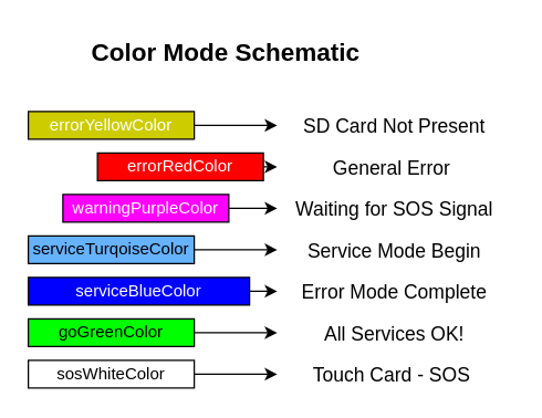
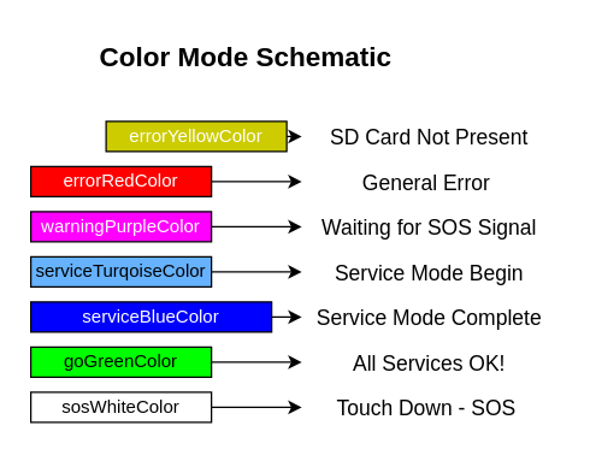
  <mxCell id="0" />
  <mxCell id="1" parent="0" />
  <mxCell id="2" style="edgeStyle=orthogonalEdgeStyle;rounded=0;orthogonalLoop=1;jettySize=auto;html=1;exitX=0;exitY=0.5;exitDx=0;exitDy=0;fontSize=18;" parent="1" source="3" edge="1"><mxGeometry relative="1" as="geometry"><mxPoint x="200" y="180" as="targetPoint" /></mxGeometry></mxCell>
  <mxCell id="3" value="serviceTurqoiseColor" style="rounded=0;whiteSpace=wrap;html=1;direction=west;fillColor=#66B2FF;" parent="1" vertex="1"><mxGeometry x="20" y="170" width="120" height="20" as="geometry" /></mxCell>
  <mxCell id="4" style="edgeStyle=orthogonalEdgeStyle;rounded=0;orthogonalLoop=1;jettySize=auto;html=1;exitX=0;exitY=0.5;exitDx=0;exitDy=0;fontSize=18;" parent="1" source="5" edge="1"><mxGeometry relative="1" as="geometry"><mxPoint x="200" y="90" as="targetPoint" /></mxGeometry></mxCell>
- <mxCell id="5" value="&lt;font color=&quot;#ffffff&quot;&gt;errorYellowColor&lt;/font&gt;" style="rounded=0;whiteSpace=wrap;html=1;direction=west;fillColor=#CCCC00;" parent="1" vertex="1"><mxGeometry x="20" y="80" width="120" height="20" as="geometry" /></mxCell>
+ <mxCell id="5" value="&lt;font color=&quot;#ffffff&quot;&gt;errorYellowColor&lt;/font&gt;" style="rounded=0;whiteSpace=wrap;html=1;direction=west;fillColor=#CCCC00;" parent="1" vertex="1"><mxGeometry x="70" y="80" width="120" height="20" as="geometry" /></mxCell>
  <mxCell id="6" style="edgeStyle=orthogonalEdgeStyle;rounded=0;orthogonalLoop=1;jettySize=auto;html=1;exitX=0;exitY=0.5;exitDx=0;exitDy=0;fontSize=18;" parent="1" source="7" edge="1"><mxGeometry relative="1" as="geometry"><mxPoint x="200" y="150" as="targetPoint" /></mxGeometry></mxCell>
- <mxCell id="7" value="&lt;font color=&quot;#ffffff&quot;&gt;warningPurpleColor&lt;/font&gt;" style="rounded=0;whiteSpace=wrap;html=1;direction=west;fillColor=#FF00FF;" parent="1" vertex="1"><mxGeometry x="45" y="140" width="120" height="20" as="geometry" /></mxCell>
+ <mxCell id="7" value="&lt;font color=&quot;#ffffff&quot;&gt;warningPurpleColor&lt;/font&gt;" style="rounded=0;whiteSpace=wrap;html=1;direction=west;fillColor=#FF00FF;" parent="1" vertex="1"><mxGeometry x="20" y="140" width="120" height="20" as="geometry" /></mxCell>
  <mxCell id="8" style="edgeStyle=orthogonalEdgeStyle;rounded=0;orthogonalLoop=1;jettySize=auto;html=1;exitX=0;exitY=0.5;exitDx=0;exitDy=0;fontSize=18;" parent="1" source="9" edge="1"><mxGeometry relative="1" as="geometry"><mxPoint x="200" y="120" as="targetPoint" /></mxGeometry></mxCell>
- <mxCell id="9" value="&lt;font color=&quot;#ffffff&quot;&gt;errorRedColor&lt;/font&gt;" style="rounded=0;whiteSpace=wrap;html=1;direction=west;fillColor=#FF0000;" parent="1" vertex="1"><mxGeometry x="70" y="110" width="120" height="20" as="geometry" /></mxCell>
+ <mxCell id="9" value="&lt;font color=&quot;#ffffff&quot;&gt;errorRedColor&lt;/font&gt;" style="rounded=0;whiteSpace=wrap;html=1;direction=west;fillColor=#FF0000;" parent="1" vertex="1"><mxGeometry x="20" y="110" width="120" height="20" as="geometry" /></mxCell>
  <mxCell id="10" style="edgeStyle=orthogonalEdgeStyle;rounded=0;orthogonalLoop=1;jettySize=auto;html=1;exitX=0;exitY=0.5;exitDx=0;exitDy=0;fontSize=18;" parent="1" source="11" edge="1"><mxGeometry relative="1" as="geometry"><mxPoint x="200" y="210" as="targetPoint" /></mxGeometry></mxCell>
  <mxCell id="11" value="&lt;font color=&quot;#ffffff&quot;&gt;serviceBlueColor&lt;/font&gt;" style="rounded=0;whiteSpace=wrap;html=1;direction=west;fillColor=#0000FF;" parent="1" vertex="1"><mxGeometry x="20" y="200" width="160" height="20" as="geometry" /></mxCell>
  <mxCell id="12" style="edgeStyle=orthogonalEdgeStyle;rounded=0;orthogonalLoop=1;jettySize=auto;html=1;exitX=0;exitY=0.5;exitDx=0;exitDy=0;fontSize=18;" parent="1" source="13" edge="1"><mxGeometry relative="1" as="geometry"><mxPoint x="200" y="240" as="targetPoint" /></mxGeometry></mxCell>
  <mxCell id="13" value="goGreenColor" style="rounded=0;whiteSpace=wrap;html=1;direction=west;fillColor=#00FF00;" parent="1" vertex="1"><mxGeometry x="20" y="230" width="120" height="20" as="geometry" /></mxCell>
  <mxCell id="14" style="edgeStyle=orthogonalEdgeStyle;rounded=0;orthogonalLoop=1;jettySize=auto;html=1;exitX=0;exitY=0.5;exitDx=0;exitDy=0;fontSize=18;" parent="1" source="15" edge="1"><mxGeometry relative="1" as="geometry"><mxPoint x="200" y="270" as="targetPoint" /></mxGeometry></mxCell>
  <mxCell id="15" value="sosWhiteColor" style="rounded=0;whiteSpace=wrap;html=1;direction=west;" parent="1" vertex="1"><mxGeometry x="20" y="260" width="120" height="20" as="geometry" /></mxCell>
  <mxCell id="16" value="Color Mode Schematic" style="text;strokeColor=none;fillColor=none;spacingLeft=4;spacingRight=4;overflow=hidden;rotatable=0;points=[[0,0.5],[1,0.5]];portConstraint=eastwest;fontSize=18;fontStyle=1" parent="1" vertex="1"><mxGeometry x="60" y="20" width="260" height="50" as="geometry" /></mxCell>
  <mxCell id="17" value="&lt;font style=&quot;font-size: 14px;&quot; color=&quot;#000000&quot;&gt;SD Card Not Present&lt;/font&gt;" style="text;html=1;align=center;verticalAlign=middle;whiteSpace=wrap;rounded=0;fontSize=18;" parent="1" vertex="1"><mxGeometry x="200" y="80" width="170" height="20" as="geometry" /></mxCell>
  <mxCell id="18" value="&lt;font color=&quot;#000000&quot;&gt;&lt;span style=&quot;font-size: 14px;&quot;&gt;Waiting for SOS Signal&lt;/span&gt;&lt;/font&gt;" style="text;html=1;align=center;verticalAlign=middle;whiteSpace=wrap;rounded=0;fontSize=18;" parent="1" vertex="1"><mxGeometry x="200" y="140" width="170" height="20" as="geometry" /></mxCell>
  <mxCell id="19" value="&lt;font style=&quot;font-size: 14px;&quot; color=&quot;#000000&quot;&gt;General Error&amp;nbsp;&lt;/font&gt;" style="text;html=1;align=center;verticalAlign=middle;whiteSpace=wrap;rounded=0;fontSize=18;" parent="1" vertex="1"><mxGeometry x="200" y="110" width="170" height="20" as="geometry" /></mxCell>
  <mxCell id="20" style="edgeStyle=orthogonalEdgeStyle;rounded=0;orthogonalLoop=1;jettySize=auto;html=1;exitX=0.5;exitY=1;exitDx=0;exitDy=0;fontSize=14;fontColor=#000000;" parent="1" source="19" target="19" edge="1"><mxGeometry relative="1" as="geometry" /></mxCell>
  <mxCell id="21" value="&lt;font style=&quot;font-size: 14px;&quot; color=&quot;#000000&quot;&gt;Service Mode Begin&lt;/font&gt;" style="text;html=1;align=center;verticalAlign=middle;whiteSpace=wrap;rounded=0;fontSize=18;" parent="1" vertex="1"><mxGeometry x="200" y="170" width="170" height="20" as="geometry" /></mxCell>
- <mxCell id="22" value="&lt;font style=&quot;font-size: 14px;&quot; color=&quot;#000000&quot;&gt;Error Mode Complete&lt;/font&gt;" style="text;html=1;align=center;verticalAlign=middle;whiteSpace=wrap;rounded=0;fontSize=18;" parent="1" vertex="1"><mxGeometry x="200" y="200" width="170" height="20" as="geometry" /></mxCell>
+ <mxCell id="22" value="&lt;font style=&quot;font-size: 14px;&quot; color=&quot;#000000&quot;&gt;Service Mode Complete&lt;/font&gt;" style="text;html=1;align=center;verticalAlign=middle;whiteSpace=wrap;rounded=0;fontSize=18;" parent="1" vertex="1"><mxGeometry x="200" y="200" width="170" height="20" as="geometry" /></mxCell>
  <mxCell id="23" value="&lt;font style=&quot;font-size: 14px;&quot; color=&quot;#000000&quot;&gt;All Services OK!&lt;/font&gt;" style="text;html=1;align=center;verticalAlign=middle;whiteSpace=wrap;rounded=0;fontSize=18;" parent="1" vertex="1"><mxGeometry x="200" y="230" width="170" height="20" as="geometry" /></mxCell>
- <mxCell id="24" value="&lt;font style=&quot;font-size: 14px;&quot; color=&quot;#000000&quot;&gt;Touch Card - SOS&amp;nbsp;&lt;/font&gt;" style="text;html=1;align=center;verticalAlign=middle;whiteSpace=wrap;rounded=0;fontSize=18;" parent="1" vertex="1"><mxGeometry x="200" y="260" width="170" height="20" as="geometry" /></mxCell>
+ <mxCell id="24" value="&lt;font style=&quot;font-size: 14px;&quot; color=&quot;#000000&quot;&gt;Touch Down - SOS&amp;nbsp;&lt;/font&gt;" style="text;html=1;align=center;verticalAlign=middle;whiteSpace=wrap;rounded=0;fontSize=18;" parent="1" vertex="1"><mxGeometry x="200" y="260" width="170" height="20" as="geometry" /></mxCell>
